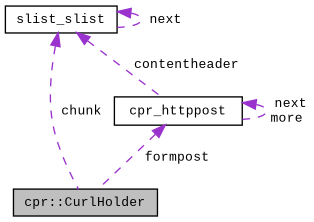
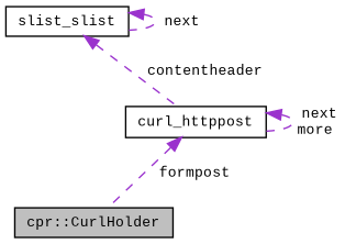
  digraph {
    fontname="Liberation Mono"
    node [color=black fillcolor=white fontname="Liberation Mono" fontsize=10 shape=record style=filled]
    edge [color=darkorchid3 dir=back fontname="Liberation Mono" fontsize=10 labelfontname=Helvetica labelfontsize=10 style=dashed]
    n1 [fillcolor=grey75 fontcolor=black height=0.2 label="cpr::CurlHolder" width=0.4]
-   n2 [height=0.2 label=cpr_httppost width=0.4]
+   n2 [height=0.2 label=curl_httppost width=0.4]
    n3 [height=0.2 label=slist_slist width=0.4]
    n2 -> n1 [label=" formpost"]
    n2 -> n2 [label=" next\nmore"]
-   n3 -> n1 [label=" chunk"]
    n3 -> n2 [label=" contentheader"]
    n3 -> n3 [label=" next"]
  }
